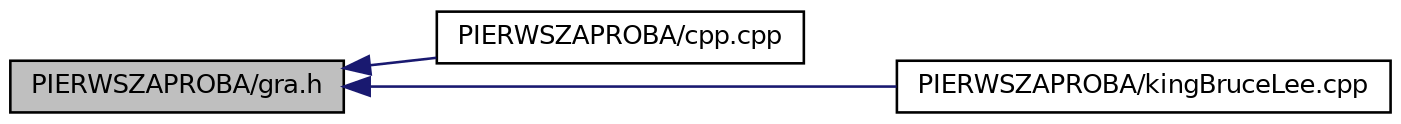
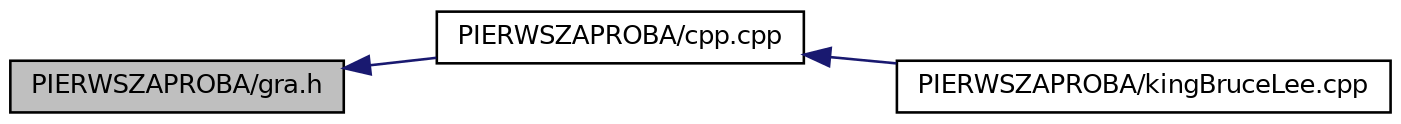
  digraph {
    rankdir=LR
    node [color=black fillcolor=white fontname=Helvetica fontsize=10 shape=record style=filled]
    edge [color=midnightblue dir=back fontname=Helvetica fontsize=10 labelfontname=Helvetica labelfontsize=10 style=solid]
    n1 [fillcolor=grey75 fontcolor=black height=0.2 label="PIERWSZAPROBA/gra.h" width=0.4]
    n2 [height=0.2 label="PIERWSZAPROBA/cpp.cpp" width=0.4]
    n3 [height=0.2 label="PIERWSZAPROBA/kingBruceLee.cpp" width=0.4]
    n1 -> n2
-   n1 -> n3
+   n2 -> n3
  }
